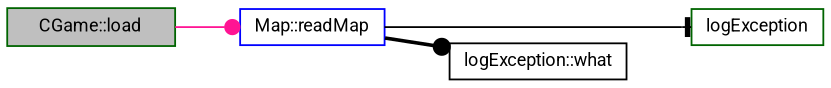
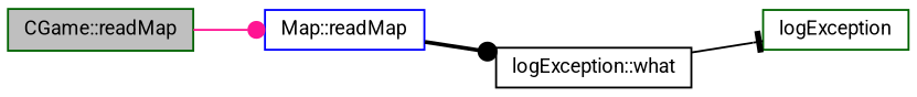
  digraph {
    fontname=Roboto
    rankdir=LR
    node [color=darkgreen fillcolor=white fontname=Roboto fontsize=10 shape=record style=filled]
    edge [arrowhead=dot color=black fontname=Roboto fontsize=10 labelfontname=Helvetica labelfontsize=10 style=solid]
-   n1 [fillcolor=grey75 fontcolor=black height=0.2 label="CGame::load" width=0.4]
+   n1 [fillcolor=grey75 fontcolor=black height=0.2 label="CGame::readMap" width=0.4]
    n2 [color=blue height=0.2 label="Map::readMap" width=0.4]
    n3 [height=0.2 label=logException width=0.4]
    n4 [color=black height=0.2 label="logException::what" width=0.4]
    n1 -> n2 [color=deeppink]
-   n2 -> n3 [arrowhead=tee]
+   n4 -> n3 [arrowhead=tee]
    n2 -> n4 [style=bold]
  }
